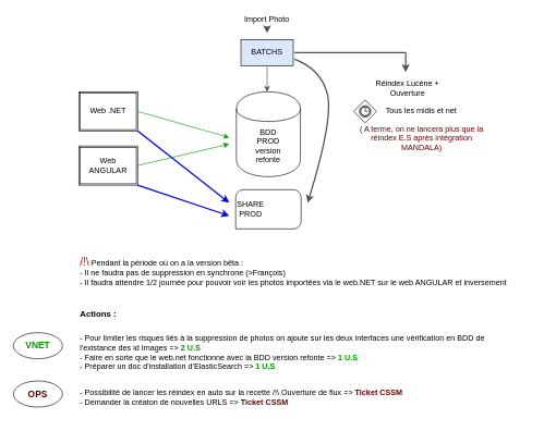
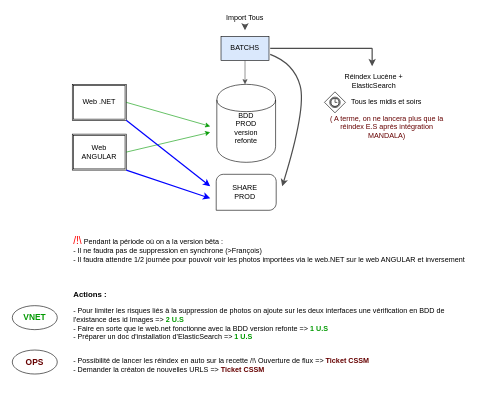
  <mxCell id="0" />
  <mxCell id="1" parent="0" />
  <mxCell id="2" value="BATCHS" style="rounded=0;whiteSpace=wrap;html=1;fillColor=#dae8fc;" vertex="1" parent="1"><mxGeometry x="368" y="60" width="80" height="40" as="geometry" /></mxCell>
- <mxCell id="3" value="Import Photo" style="text;html=1;strokeColor=none;fillColor=none;align=center;verticalAlign=middle;whiteSpace=wrap;rounded=0;" vertex="1" parent="1"><mxGeometry x="368" y="20" width="80" height="20" as="geometry" /></mxCell>
+ <mxCell id="3" value="Import Tous" style="text;html=1;strokeColor=none;fillColor=none;align=center;verticalAlign=middle;whiteSpace=wrap;rounded=0;" vertex="1" parent="1"><mxGeometry x="368" y="20" width="80" height="20" as="geometry" /></mxCell>
  <mxCell id="4" value="" style="endArrow=classic;html=1;exitX=0.417;exitY=1;exitDx=0;exitDy=0;exitPerimeter=0;strokeColor=#4D4D4D;" edge="1" parent="1"><mxGeometry width="50" height="50" relative="1" as="geometry"><mxPoint x="408.04" y="100" as="sourcePoint" /><mxPoint x="408" y="140" as="targetPoint" /></mxGeometry></mxCell>
  <mxCell id="5" value="" style="shape=cylinder;whiteSpace=wrap;html=1;boundedLbl=1;backgroundOutline=1;" vertex="1" parent="1"><mxGeometry x="361" y="140" width="98" height="130" as="geometry" /></mxCell>
- <mxCell id="6" value="&lt;div&gt;BDD PROD&lt;/div&gt;&lt;div&gt;version refonte&lt;br&gt;&lt;/div&gt;" style="text;html=1;strokeColor=none;fillColor=none;align=center;verticalAlign=middle;whiteSpace=wrap;rounded=0;" vertex="1" parent="1"><mxGeometry x="385" y="207.5" width="50" height="31" as="geometry" /></mxCell>
+ <mxCell id="6" value="&lt;div&gt;BDD PROD&lt;/div&gt;&lt;div&gt;version refonte&lt;br&gt;&lt;/div&gt;" style="text;html=1;strokeColor=none;fillColor=none;align=center;verticalAlign=middle;whiteSpace=wrap;rounded=0;" vertex="1" parent="1"><mxGeometry x="385" y="197.5" width="50" height="31" as="geometry" /></mxCell>
  <mxCell id="7" value="Web .NET" style="shape=ext;double=1;rounded=0;whiteSpace=wrap;html=1;" vertex="1" parent="1"><mxGeometry x="120" y="140" width="90" height="60" as="geometry" /></mxCell>
  <mxCell id="8" value="Web ANGULAR" style="shape=ext;double=1;rounded=0;whiteSpace=wrap;html=1;" vertex="1" parent="1"><mxGeometry x="120" y="223" width="90" height="60" as="geometry" /></mxCell>
  <mxCell id="9" value="" style="endArrow=classic;html=1;exitX=1;exitY=0.5;exitDx=0;exitDy=0;strokeColor=#009900;" edge="1" parent="1" source="8"><mxGeometry width="50" height="50" relative="1" as="geometry"><mxPoint x="250" y="257.5" as="sourcePoint" /><mxPoint x="350" y="220" as="targetPoint" /></mxGeometry></mxCell>
  <mxCell id="10" value="" style="endArrow=classic;html=1;exitX=1;exitY=0.5;exitDx=0;exitDy=0;strokeColor=#009900;" edge="1" parent="1" source="7"><mxGeometry width="50" height="50" relative="1" as="geometry"><mxPoint x="210" y="195" as="sourcePoint" /><mxPoint x="350" y="210" as="targetPoint" /></mxGeometry></mxCell>
  <mxCell id="11" value="" style="endArrow=classic;html=1;strokeColor=#0000FF;strokeWidth=2;" edge="1" parent="1"><mxGeometry width="50" height="50" relative="1" as="geometry"><mxPoint x="210" y="200" as="sourcePoint" /><mxPoint x="350" y="310" as="targetPoint" /></mxGeometry></mxCell>
  <mxCell id="12" value="" style="endArrow=classic;html=1;strokeColor=#0000FF;strokeWidth=2;" edge="1" parent="1"><mxGeometry width="50" height="50" relative="1" as="geometry"><mxPoint x="210" y="283" as="sourcePoint" /><mxPoint x="350" y="330" as="targetPoint" /></mxGeometry></mxCell>
  <mxCell id="13" value="" style="verticalLabelPosition=bottom;verticalAlign=top;html=1;shape=mxgraph.basic.three_corner_round_rect;dx=6;" vertex="1" parent="1"><mxGeometry x="360" y="290" width="100" height="60" as="geometry" /></mxCell>
- <mxCell id="14" value="SHARE PROD" style="text;html=1;strokeColor=none;fillColor=none;align=center;verticalAlign=middle;whiteSpace=wrap;rounded=0;" vertex="1" parent="1"><mxGeometry x="363" y="310" width="40" height="20" as="geometry" /></mxCell>
+ <mxCell id="14" value="SHARE PROD" style="text;html=1;strokeColor=none;fillColor=none;align=center;verticalAlign=middle;whiteSpace=wrap;rounded=0;" vertex="1" parent="1"><mxGeometry x="388" y="310" width="40" height="20" as="geometry" /></mxCell>
  <mxCell id="15" value="" style="curved=1;endArrow=classic;html=1;strokeColor=#4D4D4D;strokeWidth=2;" edge="1" parent="1"><mxGeometry width="50" height="50" relative="1" as="geometry"><mxPoint x="450" y="90" as="sourcePoint" /><mxPoint x="470" y="310" as="targetPoint" /><Array as="points"><mxPoint x="490" y="105" /><mxPoint x="510" y="180" /></Array></mxGeometry></mxCell>
  <mxCell id="16" value="" style="endArrow=none;html=1;strokeColor=#4D4D4D;strokeWidth=2;" edge="1" parent="1"><mxGeometry width="50" height="50" relative="1" as="geometry"><mxPoint x="450" y="80" as="sourcePoint" /><mxPoint x="620" y="80" as="targetPoint" /></mxGeometry></mxCell>
  <mxCell id="17" value="" style="endArrow=classic;html=1;strokeColor=#4D4D4D;strokeWidth=2;" edge="1" parent="1"><mxGeometry width="50" height="50" relative="1" as="geometry"><mxPoint x="620" y="80" as="sourcePoint" /><mxPoint x="620" y="110" as="targetPoint" /></mxGeometry></mxCell>
- <mxCell id="18" value="Réindex Lucène + Ouverture" style="text;html=1;strokeColor=none;fillColor=none;align=center;verticalAlign=middle;whiteSpace=wrap;rounded=0;" vertex="1" parent="1"><mxGeometry x="558" y="120" width="130" height="30" as="geometry" /></mxCell>
+ <mxCell id="18" value="Réindex Lucène + ElasticSearch" style="text;html=1;strokeColor=none;fillColor=none;align=center;verticalAlign=middle;whiteSpace=wrap;rounded=0;" vertex="1" parent="1"><mxGeometry x="558" y="120" width="130" height="30" as="geometry" /></mxCell>
  <mxCell id="19" value="" style="shape=mxgraph.bpmn.shape;html=1;verticalLabelPosition=bottom;labelBackgroundColor=#ffffff;verticalAlign=top;align=center;perimeter=rhombusPerimeter;background=gateway;outlineConnect=0;outline=catching;symbol=timer;" vertex="1" parent="1"><mxGeometry x="540.5" y="152.5" width="35" height="35" as="geometry" /></mxCell>
- <mxCell id="20" value="Tous les midis et net" style="text;html=1;strokeColor=none;fillColor=none;align=center;verticalAlign=middle;whiteSpace=wrap;rounded=0;" vertex="1" parent="1"><mxGeometry x="568" y="160" width="152" height="20" as="geometry" /></mxCell>
+ <mxCell id="20" value="Tous les midis et soirs" style="text;html=1;strokeColor=none;fillColor=none;align=center;verticalAlign=middle;whiteSpace=wrap;rounded=0;" vertex="1" parent="1"><mxGeometry x="568" y="160" width="152" height="20" as="geometry" /></mxCell>
  <mxCell id="21" value="( A terme, on ne lancera plus que la réindex E.S après intégration MANDALA)" style="text;html=1;strokeColor=none;fillColor=none;align=center;verticalAlign=middle;whiteSpace=wrap;rounded=0;fontColor=#660000;" vertex="1" parent="1"><mxGeometry x="546.5" y="183.5" width="195" height="55" as="geometry" /></mxCell>
  <mxCell id="22" value="&lt;div&gt;&lt;font style=&quot;font-size: 17px&quot; color=&quot;#FF0000&quot;&gt;/!\&lt;/font&gt; Pendant la période où on a la version bêta : &lt;br&gt;&lt;/div&gt;&lt;div align=&quot;left&quot;&gt;- Il ne faudra pas de suppression en synchrone (&amp;gt;François) &lt;br&gt;&lt;/div&gt;&lt;div&gt;- Il faudra attendre 1/2 journée pour pouvoir voir les photos importées via le web.NET sur le web ANGULAR et inversement&lt;br&gt;&lt;/div&gt;" style="text;html=1;strokeColor=none;fillColor=none;align=left;verticalAlign=middle;whiteSpace=wrap;rounded=0;fontColor=#000000;" vertex="1" parent="1"><mxGeometry x="120" y="370" width="690" height="90" as="geometry" /></mxCell>
- <mxCell id="23" value="&lt;font style=&quot;font-size: 13px&quot;&gt;&lt;b&gt;Actions :&lt;/b&gt;&lt;/font&gt;" style="text;html=1;strokeColor=none;fillColor=none;align=center;verticalAlign=middle;whiteSpace=wrap;rounded=0;fontColor=#000000;" vertex="1" parent="1"><mxGeometry x="120" y="470" width="60" height="20" as="geometry" /></mxCell>
+ <mxCell id="23" value="&lt;font style=&quot;font-size: 13px&quot;&gt;&lt;b&gt;Actions :&lt;/b&gt;&lt;/font&gt;" style="text;html=1;strokeColor=none;fillColor=none;align=center;verticalAlign=middle;whiteSpace=wrap;rounded=0;fontColor=#000000;" vertex="1" parent="1"><mxGeometry x="120" y="480" width="60" height="20" as="geometry" /></mxCell>
  <mxCell id="24" value="&lt;div&gt;- Pour limiter les risques liés à la suppression de photos on ajoute sur les deux interfaces une vérification en BDD de l'existance des id Images =&amp;gt; &lt;b&gt;&lt;font color=&quot;#009900&quot;&gt;2 U.S&lt;/font&gt;&lt;/b&gt;&lt;/div&gt;&lt;div&gt;- Faire en sorte que le web.net fonctionne avec la BDD version refonte =&amp;gt; &lt;b&gt;&lt;font color=&quot;#009900&quot;&gt;1 U.S&lt;/font&gt;&lt;/b&gt;&lt;/div&gt;&lt;div&gt;- Préparer un doc d'installation d'ElasticSearch =&amp;gt; &lt;b&gt;&lt;font color=&quot;#009900&quot;&gt;1 U.S&lt;/font&gt;&lt;/b&gt;&lt;br&gt;&lt;/div&gt;" style="text;html=1;strokeColor=none;fillColor=none;align=left;verticalAlign=middle;whiteSpace=wrap;rounded=0;fontColor=#000000;" vertex="1" parent="1"><mxGeometry x="120" y="509" width="670" height="60" as="geometry" /></mxCell>
  <mxCell id="25" value="&lt;font color=&quot;#000000&quot;&gt;- Possibilité de lancer les réindex en auto sur la recette /!\ Ouverture de flux =&amp;gt; &lt;b&gt;&lt;font color=&quot;#660000&quot;&gt;Ticket CSSM&lt;/font&gt;&lt;/b&gt; &lt;br&gt;&lt;/font&gt;&lt;div&gt;&lt;font color=&quot;#000000&quot;&gt;- Demander la créaton de nouvelles URLS =&amp;gt;&lt;/font&gt; &lt;b&gt;Ticket CSSM&lt;/b&gt;&lt;br&gt;&lt;/div&gt;" style="text;html=1;strokeColor=none;fillColor=none;align=left;verticalAlign=middle;whiteSpace=wrap;rounded=0;fontColor=#660000;" vertex="1" parent="1"><mxGeometry x="120" y="578" width="670" height="60" as="geometry" /></mxCell>
  <mxCell id="26" value="&lt;div style=&quot;font-size: 14px&quot; align=&quot;center&quot;&gt;&lt;b&gt;&lt;font style=&quot;font-size: 14px&quot;&gt;VNET&lt;/font&gt;&lt;/b&gt;&lt;/div&gt;" style="ellipse;whiteSpace=wrap;html=1;fontColor=#009900;align=center;" vertex="1" parent="1"><mxGeometry x="20" y="509" width="75" height="40" as="geometry" /></mxCell>
  <mxCell id="27" value="&lt;div style=&quot;font-size: 14px&quot; align=&quot;center&quot;&gt;&lt;b&gt;&lt;font color=&quot;#660000&quot;&gt;OPS&lt;/font&gt;&lt;/b&gt;&lt;/div&gt;" style="ellipse;whiteSpace=wrap;html=1;fontColor=#000000;align=center;" vertex="1" parent="1"><mxGeometry x="20" y="583" width="75" height="40" as="geometry" /></mxCell>
  <mxCell id="28" value="" style="endArrow=classic;html=1;strokeColor=#4D4D4D;strokeWidth=2;fontColor=#000000;exitX=0.5;exitY=1;exitDx=0;exitDy=0;" edge="1" parent="1" source="3"><mxGeometry width="50" height="50" relative="1" as="geometry"><mxPoint x="383" y="55" as="sourcePoint" /><mxPoint x="408" y="50" as="targetPoint" /></mxGeometry></mxCell>
